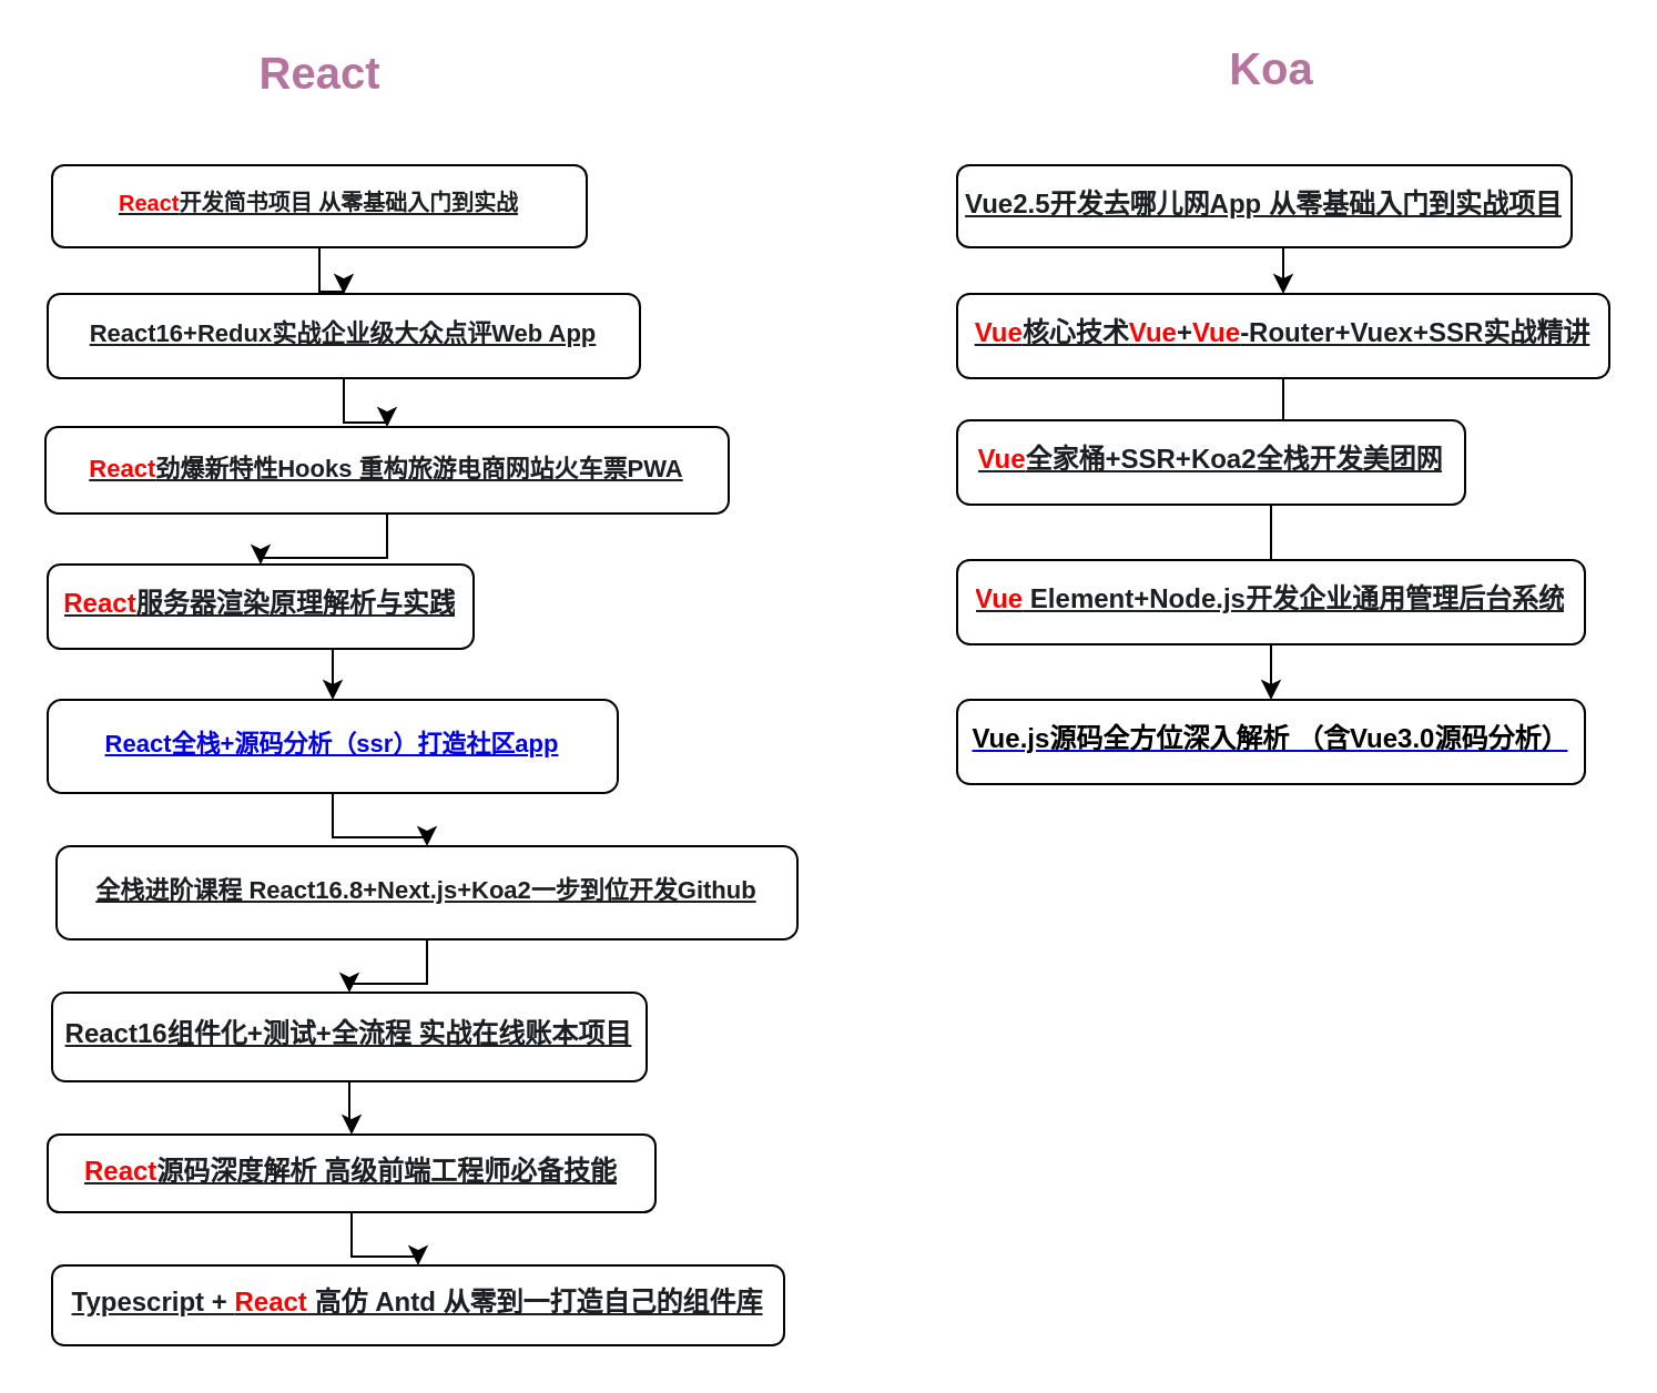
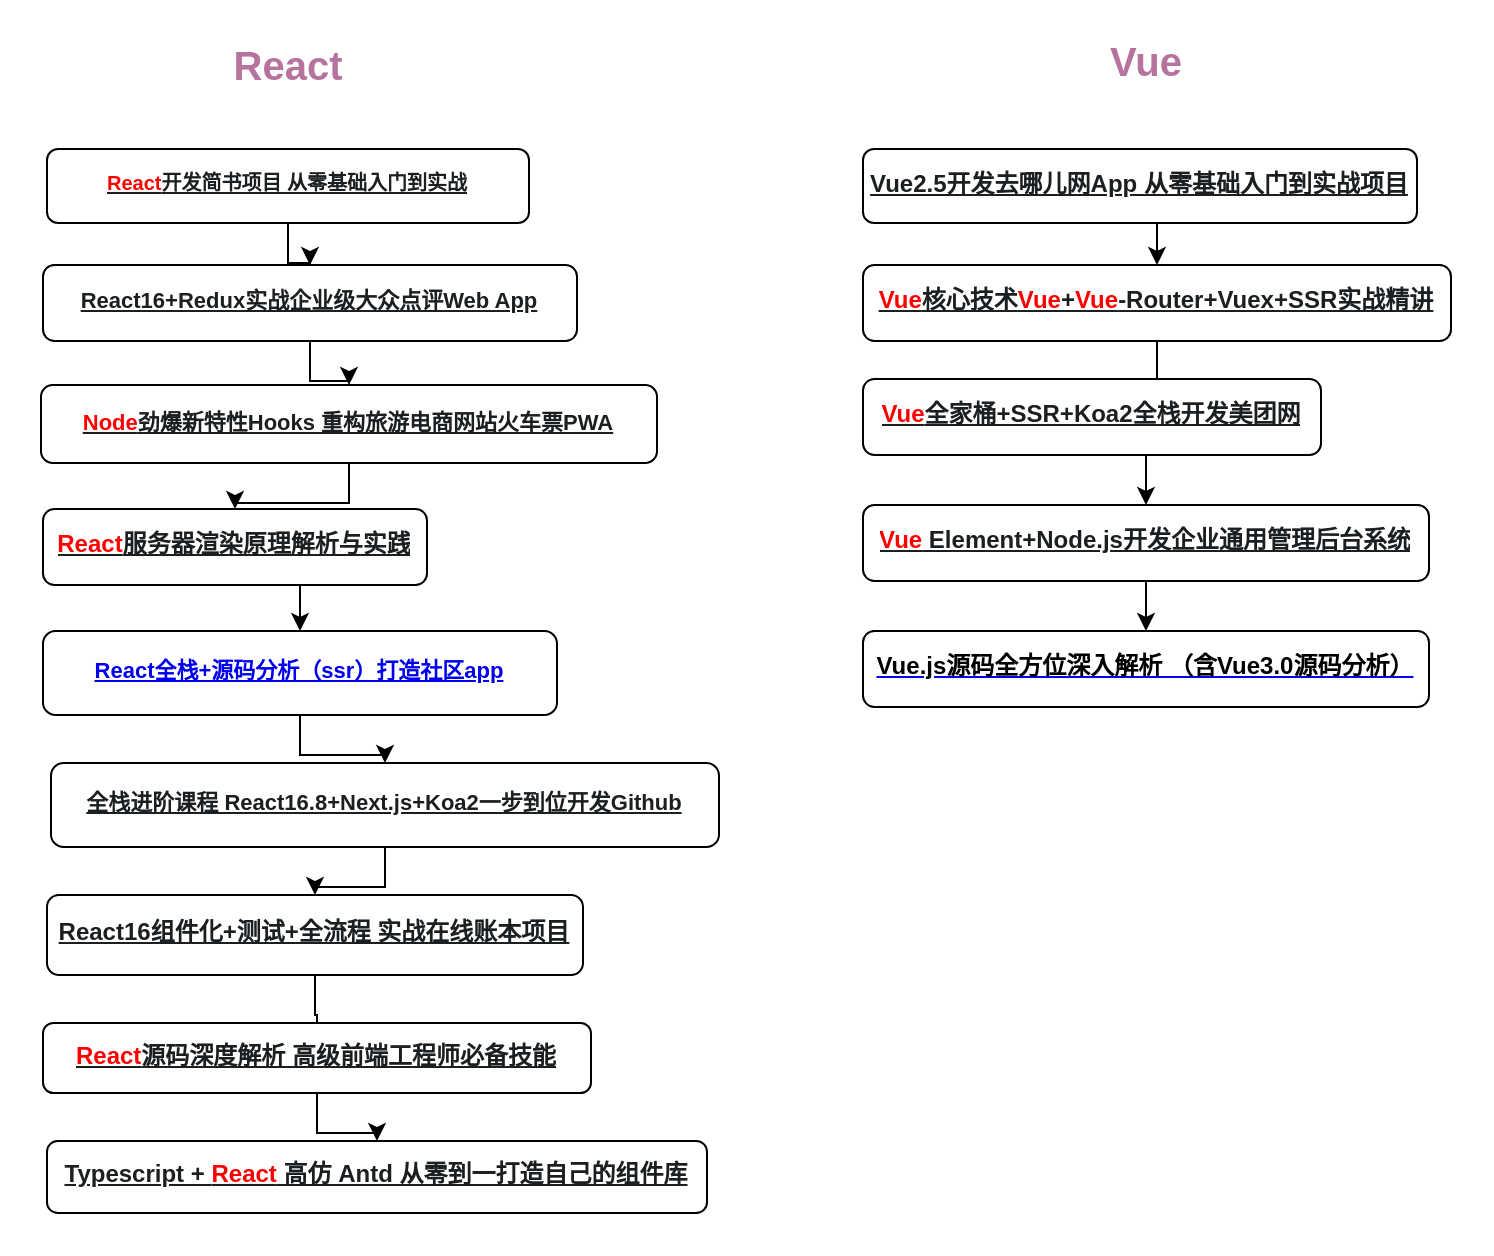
  <mxCell id="0" />
  <mxCell id="1" parent="0" />
  <mxCell id="2" style="edgeStyle=orthogonalEdgeStyle;rounded=0;orthogonalLoop=1;jettySize=auto;html=1;exitX=0.5;exitY=1;exitDx=0;exitDy=0;" edge="1" parent="1" source="3" target="5"><mxGeometry relative="1" as="geometry" /></mxCell>
  <mxCell id="3" value="&lt;a href=&quot;https://coding.imooc.com/class/229.html&quot; target=&quot;_blank&quot; class=&quot;js-zhuge-allResult item-title js-result-item js-item-title&quot; style=&quot;outline: 0px ; color: rgb(28 , 31 , 33) ; line-height: 32px ; font-weight: 700 ; overflow: hidden ; text-overflow: ellipsis ; display: inline-block ; background-color: rgb(255 , 255 , 255) ; font-size: 10px&quot;&gt;&lt;span class=&quot;highlight&quot; style=&quot;color: red ; font-size: 10px&quot;&gt;React&lt;/span&gt;开发简书项目 从零基础入门到实战&lt;/a&gt;" style="rounded=1;whiteSpace=wrap;html=1;" vertex="1" parent="1"><mxGeometry x="23" y="74" width="241" height="37" as="geometry" /></mxCell>
  <mxCell id="4" style="edgeStyle=orthogonalEdgeStyle;rounded=0;orthogonalLoop=1;jettySize=auto;html=1;exitX=0.5;exitY=1;exitDx=0;exitDy=0;" edge="1" parent="1" source="5" target="7"><mxGeometry relative="1" as="geometry" /></mxCell>
  <mxCell id="5" value="&lt;a href=&quot;https://coding.imooc.com/class/313.html&quot; target=&quot;_blank&quot; class=&quot;js-zhuge-allResult item-title js-result-item js-item-title&quot; style=&quot;outline: 0px ; color: rgb(28 , 31 , 33) ; line-height: 32px ; font-weight: 700 ; overflow: hidden ; text-overflow: ellipsis ; display: inline-block ; background-color: rgb(255 , 255 , 255)&quot;&gt;&lt;font style=&quot;font-size: 11px&quot;&gt;React16+Redux实战企业级大众点评Web App&lt;/font&gt;&lt;/a&gt;" style="rounded=1;whiteSpace=wrap;html=1;" vertex="1" parent="1"><mxGeometry x="21" y="132" width="267" height="38" as="geometry" /></mxCell>
  <mxCell id="6" style="edgeStyle=orthogonalEdgeStyle;rounded=0;orthogonalLoop=1;jettySize=auto;html=1;exitX=0.5;exitY=1;exitDx=0;exitDy=0;entryX=0.5;entryY=0;entryDx=0;entryDy=0;" edge="1" parent="1" source="7" target="9"><mxGeometry relative="1" as="geometry" /></mxCell>
- <mxCell id="7" value="&lt;a href=&quot;https://coding.imooc.com/class/348.html&quot; target=&quot;_blank&quot; class=&quot;js-zhuge-allResult item-title js-result-item js-item-title&quot; style=&quot;outline: 0px ; color: rgb(28 , 31 , 33) ; line-height: 32px ; font-weight: 700 ; overflow: hidden ; text-overflow: ellipsis ; display: inline-block ; background-color: rgb(255 , 255 , 255) ; font-size: 11px&quot;&gt;&lt;span class=&quot;highlight&quot; style=&quot;color: red ; font-size: 11px&quot;&gt;React&lt;/span&gt;劲爆新特性Hooks 重构旅游电商网站火车票PWA&lt;/a&gt;" style="rounded=1;whiteSpace=wrap;html=1;" vertex="1" parent="1"><mxGeometry x="20" y="192" width="308" height="39" as="geometry" /></mxCell>
+ <mxCell id="7" value="&lt;a href=&quot;https://coding.imooc.com/class/348.html&quot; target=&quot;_blank&quot; class=&quot;js-zhuge-allResult item-title js-result-item js-item-title&quot; style=&quot;outline: 0px ; color: rgb(28 , 31 , 33) ; line-height: 32px ; font-weight: 700 ; overflow: hidden ; text-overflow: ellipsis ; display: inline-block ; background-color: rgb(255 , 255 , 255) ; font-size: 11px&quot;&gt;&lt;span class=&quot;highlight&quot; style=&quot;color: red ; font-size: 11px&quot;&gt;Node&lt;/span&gt;劲爆新特性Hooks 重构旅游电商网站火车票PWA&lt;/a&gt;" style="rounded=1;whiteSpace=wrap;html=1;" vertex="1" parent="1"><mxGeometry x="20" y="192" width="308" height="39" as="geometry" /></mxCell>
  <mxCell id="8" style="edgeStyle=orthogonalEdgeStyle;rounded=0;orthogonalLoop=1;jettySize=auto;html=1;exitX=0.5;exitY=1;exitDx=0;exitDy=0;entryX=0.5;entryY=0;entryDx=0;entryDy=0;" edge="1" parent="1" source="9" target="29"><mxGeometry relative="1" as="geometry" /></mxCell>
  <mxCell id="9" value="&lt;a href=&quot;https://coding.imooc.com/class/276.html&quot; target=&quot;_blank&quot; class=&quot;js-zhuge-allResult item-title js-result-item js-item-title&quot; style=&quot;outline: 0px ; color: rgb(28 , 31 , 33) ; line-height: 32px ; font-weight: 700 ; overflow: hidden ; text-overflow: ellipsis ; display: inline-block ; background-color: rgb(255 , 255 , 255)&quot;&gt;&lt;span class=&quot;highlight&quot; style=&quot;color: red&quot;&gt;React&lt;/span&gt;服务器渲染原理解析与实践&lt;/a&gt;" style="rounded=1;whiteSpace=wrap;html=1;" vertex="1" parent="1"><mxGeometry x="21" y="254" width="192" height="38" as="geometry" /></mxCell>
  <mxCell id="10" style="edgeStyle=orthogonalEdgeStyle;rounded=0;orthogonalLoop=1;jettySize=auto;html=1;exitX=0.5;exitY=1;exitDx=0;exitDy=0;entryX=0.5;entryY=0;entryDx=0;entryDy=0;" edge="1" parent="1" source="11" target="13"><mxGeometry relative="1" as="geometry" /></mxCell>
  <mxCell id="11" value="&lt;a href=&quot;https://coding.imooc.com/class/334.html&quot; target=&quot;_blank&quot; class=&quot;js-zhuge-allResult item-title js-result-item js-item-title&quot; style=&quot;outline: 0px ; color: rgb(28 , 31 , 33) ; line-height: 32px ; font-weight: 700 ; overflow: hidden ; text-overflow: ellipsis ; display: inline-block ; background-color: rgb(255 , 255 , 255)&quot;&gt;&lt;font style=&quot;font-size: 11px&quot;&gt;全栈进阶课程 React16.8+Next.js+Koa2一步到位开发Github&lt;/font&gt;&lt;/a&gt;" style="rounded=1;whiteSpace=wrap;html=1;" vertex="1" parent="1"><mxGeometry x="25" y="381" width="334" height="42" as="geometry" /></mxCell>
- <mxCell id="12" style="edgeStyle=orthogonalEdgeStyle;rounded=0;orthogonalLoop=1;jettySize=auto;html=1;exitX=0.5;exitY=1;exitDx=0;exitDy=0;" edge="1" parent="1" source="13" target="15"><mxGeometry relative="1" as="geometry" /></mxCell>
+ <mxCell id="12" style="edgeStyle=orthogonalEdgeStyle;rounded=0;orthogonalLoop=1;jettySize=auto;html=1;exitX=0.5;exitY=1;exitDx=0;exitDy=0;endArrow=none;" edge="1" parent="1" source="13" target="15"><mxGeometry relative="1" as="geometry" /></mxCell>
  <mxCell id="13" value="&lt;a href=&quot;https://coding.imooc.com/class/302.html&quot; target=&quot;_blank&quot; class=&quot;js-zhuge-allResult item-title js-result-item js-item-title&quot; style=&quot;outline: 0px ; color: rgb(28 , 31 , 33) ; line-height: 32px ; font-weight: 700 ; overflow: hidden ; white-space: nowrap ; text-overflow: ellipsis ; display: inline-block ; background-color: rgb(255 , 255 , 255)&quot;&gt;&lt;font style=&quot;font-size: 12px&quot;&gt;React16组件化+测试+全流程 实战在线账本项目&lt;/font&gt;&lt;/a&gt;" style="rounded=1;whiteSpace=wrap;html=1;" vertex="1" parent="1"><mxGeometry x="23" y="447" width="268" height="40" as="geometry" /></mxCell>
  <mxCell id="14" style="edgeStyle=orthogonalEdgeStyle;rounded=0;orthogonalLoop=1;jettySize=auto;html=1;exitX=0.5;exitY=1;exitDx=0;exitDy=0;" edge="1" parent="1" source="15" target="16"><mxGeometry relative="1" as="geometry" /></mxCell>
  <mxCell id="15" value="&lt;a href=&quot;https://coding.imooc.com/class/309.html&quot; target=&quot;_blank&quot; class=&quot;js-zhuge-allResult item-title js-result-item js-item-title&quot; style=&quot;outline: 0px ; color: rgb(28 , 31 , 33) ; line-height: 32px ; font-weight: 700 ; overflow: hidden ; white-space: nowrap ; text-overflow: ellipsis ; display: inline-block ; background-color: rgb(255 , 255 , 255)&quot;&gt;&lt;span class=&quot;highlight&quot; style=&quot;color: red&quot;&gt;React&lt;/span&gt;源码深度解析 高级前端工程师必备技能&lt;/a&gt;" style="rounded=1;whiteSpace=wrap;html=1;" vertex="1" parent="1"><mxGeometry x="21" y="511" width="274" height="35" as="geometry" /></mxCell>
  <mxCell id="16" value="&lt;a href=&quot;https://coding.imooc.com/class/428.html&quot; target=&quot;_blank&quot; class=&quot;js-zhuge-allResult item-title js-result-item js-item-title&quot; style=&quot;outline: 0px ; color: rgb(28 , 31 , 33) ; line-height: 32px ; font-weight: 700 ; overflow: hidden ; text-overflow: ellipsis ; display: inline-block ; background-color: rgb(255 , 255 , 255)&quot;&gt;Typescript +&amp;nbsp;&lt;span class=&quot;highlight&quot; style=&quot;color: red&quot;&gt;React&lt;/span&gt;&amp;nbsp;高仿 Antd 从零到一打造自己的组件库&lt;/a&gt;" style="rounded=1;whiteSpace=wrap;html=1;" vertex="1" parent="1"><mxGeometry x="23" y="570" width="330" height="36" as="geometry" /></mxCell>
  <mxCell id="17" style="edgeStyle=orthogonalEdgeStyle;rounded=0;orthogonalLoop=1;jettySize=auto;html=1;exitX=0.5;exitY=1;exitDx=0;exitDy=0;entryX=0.5;entryY=0;entryDx=0;entryDy=0;" edge="1" parent="1" source="18" target="20"><mxGeometry relative="1" as="geometry" /></mxCell>
  <mxCell id="18" value="&lt;a href=&quot;https://coding.imooc.com/class/203.html&quot; target=&quot;_blank&quot; class=&quot;js-zhuge-allResult item-title js-result-item js-item-title&quot; style=&quot;outline: 0px ; color: rgb(28 , 31 , 33) ; line-height: 32px ; overflow: hidden ; white-space: nowrap ; text-overflow: ellipsis ; display: inline-block&quot;&gt;&lt;font style=&quot;font-size: 12px ; background-color: rgb(255 , 255 , 255)&quot;&gt;&lt;b&gt;Vue2.5开发去哪儿网App 从零基础入门到实战项目&lt;/b&gt;&lt;/font&gt;&lt;/a&gt;" style="rounded=1;whiteSpace=wrap;html=1;" vertex="1" parent="1"><mxGeometry x="431" y="74" width="277" height="37" as="geometry" /></mxCell>
  <mxCell id="19" style="edgeStyle=orthogonalEdgeStyle;rounded=0;orthogonalLoop=1;jettySize=auto;html=1;exitX=0.5;exitY=1;exitDx=0;exitDy=0;" edge="1" parent="1" source="20" target="22"><mxGeometry relative="1" as="geometry" /></mxCell>
  <mxCell id="20" value="&lt;a href=&quot;https://coding.imooc.com/class/196.html&quot; target=&quot;_blank&quot; class=&quot;js-zhuge-allResult item-title js-result-item js-item-title&quot; style=&quot;outline: 0px ; color: rgb(28 , 31 , 33) ; line-height: 32px ; font-weight: 700 ; overflow: hidden ; white-space: nowrap ; text-overflow: ellipsis ; display: inline-block ; background-color: rgb(255 , 255 , 255)&quot;&gt;&lt;span class=&quot;highlight&quot; style=&quot;color: red&quot;&gt;Vue&lt;/span&gt;核心技术&lt;span class=&quot;highlight&quot; style=&quot;color: red&quot;&gt;Vue&lt;/span&gt;+&lt;span class=&quot;highlight&quot; style=&quot;color: red&quot;&gt;Vue&lt;/span&gt;-Router+Vuex+SSR实战精讲&lt;/a&gt;" style="rounded=1;whiteSpace=wrap;html=1;" vertex="1" parent="1"><mxGeometry x="431" y="132" width="294" height="38" as="geometry" /></mxCell>
- <mxCell id="21" style="edgeStyle=orthogonalEdgeStyle;rounded=0;orthogonalLoop=1;jettySize=auto;html=1;exitX=0.5;exitY=1;exitDx=0;exitDy=0;entryX=0.5;entryY=0;entryDx=0;entryDy=0;endArrow=none;" edge="1" parent="1" source="22" target="24"><mxGeometry relative="1" as="geometry" /></mxCell>
+ <mxCell id="21" style="edgeStyle=orthogonalEdgeStyle;rounded=0;orthogonalLoop=1;jettySize=auto;html=1;exitX=0.5;exitY=1;exitDx=0;exitDy=0;entryX=0.5;entryY=0;entryDx=0;entryDy=0;" edge="1" parent="1" source="22" target="24"><mxGeometry relative="1" as="geometry" /></mxCell>
  <mxCell id="22" value="&lt;a href=&quot;https://coding.imooc.com/class/280.html&quot; target=&quot;_blank&quot; class=&quot;js-zhuge-allResult item-title js-result-item js-item-title&quot; style=&quot;outline: 0px ; color: rgb(28 , 31 , 33) ; line-height: 32px ; font-weight: 700 ; overflow: hidden ; white-space: nowrap ; text-overflow: ellipsis ; display: inline-block ; background-color: rgb(255 , 255 , 255)&quot;&gt;&lt;span class=&quot;highlight&quot; style=&quot;color: red&quot;&gt;Vue&lt;/span&gt;全家桶+SSR+Koa2全栈开发美团网&lt;/a&gt;" style="rounded=1;whiteSpace=wrap;html=1;" vertex="1" parent="1"><mxGeometry x="431" y="189" width="229" height="38" as="geometry" /></mxCell>
  <mxCell id="23" style="edgeStyle=orthogonalEdgeStyle;rounded=0;orthogonalLoop=1;jettySize=auto;html=1;exitX=0.5;exitY=1;exitDx=0;exitDy=0;" edge="1" parent="1" source="24" target="27"><mxGeometry relative="1" as="geometry" /></mxCell>
  <mxCell id="24" value="&lt;a href=&quot;https://coding.imooc.com/class/401.html&quot; target=&quot;_blank&quot; class=&quot;js-zhuge-allResult item-title js-result-item js-item-title&quot; style=&quot;outline: 0px ; color: rgb(28 , 31 , 33) ; line-height: 32px ; font-weight: 700 ; overflow: hidden ; white-space: nowrap ; text-overflow: ellipsis ; display: inline-block ; font-family: &amp;quot;microsoft yahei&amp;quot; , &amp;quot;helvetica neue&amp;quot; , , &amp;quot;tahoma&amp;quot; , &amp;quot;arial&amp;quot; , sans-serif ; background-color: rgb(255 , 255 , 255)&quot;&gt;&lt;span class=&quot;highlight&quot; style=&quot;color: red&quot;&gt;Vue&lt;/span&gt;&amp;nbsp;Element+Node.js开发企业通用管理后台系统&lt;/a&gt;" style="rounded=1;whiteSpace=wrap;html=1;" vertex="1" parent="1"><mxGeometry x="431" y="252" width="283" height="38" as="geometry" /></mxCell>
  <mxCell id="25" value="&lt;b&gt;&lt;font color=&quot;#b5739d&quot; style=&quot;font-size: 20px&quot;&gt;React&lt;/font&gt;&lt;/b&gt;" style="text;html=1;strokeColor=none;fillColor=none;align=center;verticalAlign=middle;whiteSpace=wrap;rounded=0;opacity=20;" vertex="1" parent="1"><mxGeometry x="123.5" y="22" width="40" height="20" as="geometry" /></mxCell>
- <mxCell id="26" value="&lt;font color=&quot;#b5739d&quot;&gt;&lt;span style=&quot;font-size: 20px&quot;&gt;&lt;b&gt;Koa&lt;/b&gt;&lt;/span&gt;&lt;/font&gt;" style="text;html=1;strokeColor=none;fillColor=none;align=center;verticalAlign=middle;whiteSpace=wrap;rounded=0;opacity=20;" vertex="1" parent="1"><mxGeometry x="552.5" y="20" width="40" height="20" as="geometry" /></mxCell>
+ <mxCell id="26" value="&lt;font color=&quot;#b5739d&quot;&gt;&lt;span style=&quot;font-size: 20px&quot;&gt;&lt;b&gt;Vue&lt;/b&gt;&lt;/span&gt;&lt;/font&gt;" style="text;html=1;strokeColor=none;fillColor=none;align=center;verticalAlign=middle;whiteSpace=wrap;rounded=0;opacity=20;" vertex="1" parent="1"><mxGeometry x="552.5" y="20" width="40" height="20" as="geometry" /></mxCell>
  <mxCell id="27" value="&lt;a href=&quot;https://coding.imooc.com/class/228.html&quot; target=&quot;_blank&quot; class=&quot;js-zhuge-allResult item-title js-result-item js-item-title&quot; style=&quot;outline: 0px ; line-height: 32px ; font-weight: 700 ; overflow: hidden ; white-space: nowrap ; text-overflow: ellipsis ; display: inline-block ; background-color: rgb(255 , 255 , 255)&quot;&gt;&lt;font color=&quot;#000000&quot;&gt;Vue.js源码全方位深入解析 （含Vue3.0源码分析）&lt;/font&gt;&lt;/a&gt;" style="rounded=1;whiteSpace=wrap;html=1;" vertex="1" parent="1"><mxGeometry x="431" y="315" width="283" height="38" as="geometry" /></mxCell>
  <mxCell id="28" style="edgeStyle=orthogonalEdgeStyle;rounded=0;orthogonalLoop=1;jettySize=auto;html=1;exitX=0.5;exitY=1;exitDx=0;exitDy=0;" edge="1" parent="1" source="29" target="11"><mxGeometry relative="1" as="geometry" /></mxCell>
  <mxCell id="29" value="&lt;font style=&quot;outline: 0px ; color: rgb(28 , 31 , 33) ; line-height: 32px ; font-weight: 700 ; overflow: hidden ; text-overflow: ellipsis ; display: inline-block ; background-color: rgb(255 , 255 , 255) ; font-size: 11px&quot;&gt;&lt;a href=&quot;https://coding.imooc.com/class/161.html&quot;&gt;React全栈+源码分析（ssr）打造社区app&lt;/a&gt;&lt;/font&gt;&lt;span style=&quot;font-weight: 700 ; text-align: left ; background-color: rgb(255 , 255 , 255)&quot;&gt;&lt;font style=&quot;font-size: 12px&quot; color=&quot;#1a1a1a&quot;&gt;&lt;br&gt;&lt;/font&gt;&lt;/span&gt;" style="rounded=1;whiteSpace=wrap;html=1;" vertex="1" parent="1"><mxGeometry x="21" y="315" width="257" height="42" as="geometry" /></mxCell>
